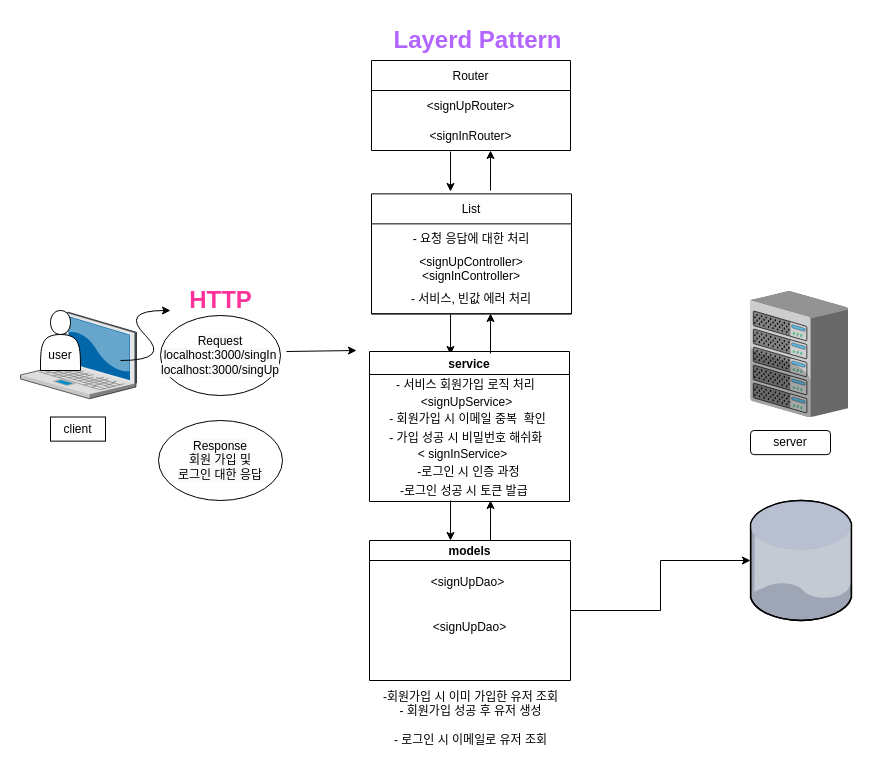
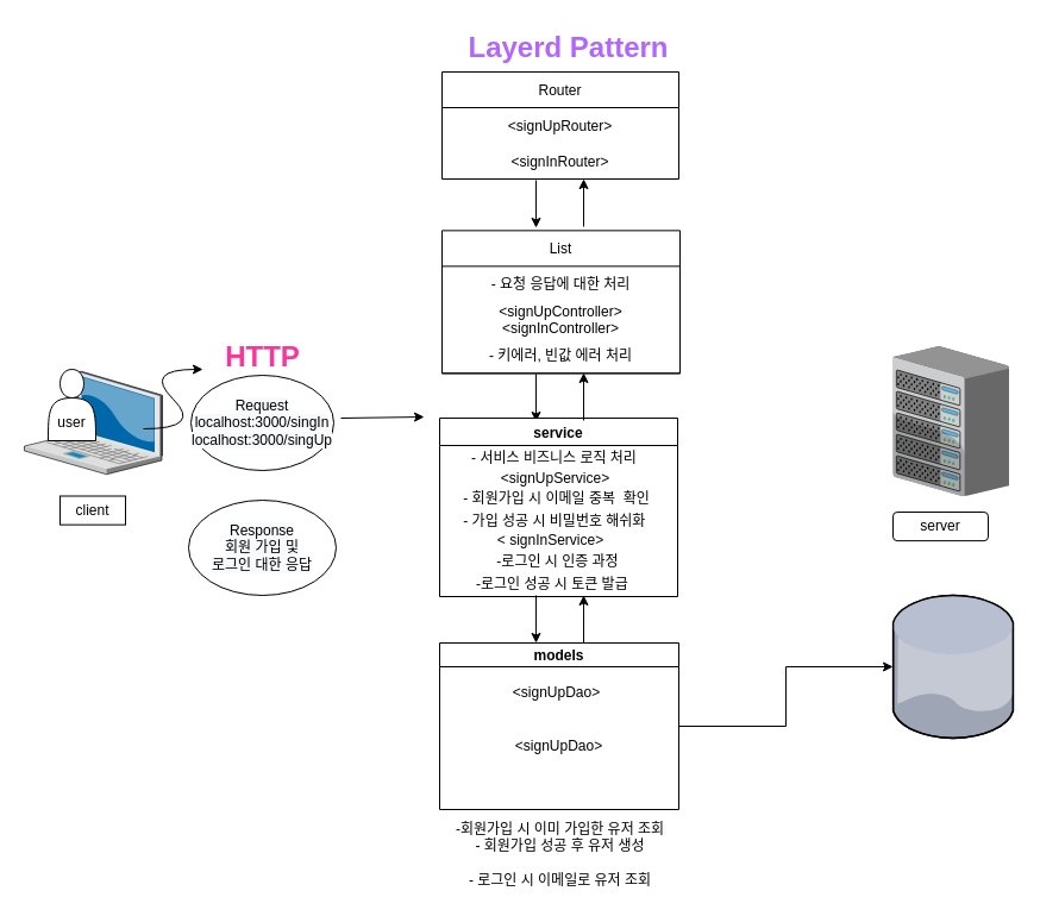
  <mxCell id="0" style=";html=1;" />
  <mxCell id="1" style=";html=1;" parent="0" />
  <mxCell id="2" value="" style="verticalLabelPosition=bottom;sketch=0;aspect=fixed;html=1;verticalAlign=top;strokeColor=none;align=center;outlineConnect=0;shape=mxgraph.citrix.laptop_2;" vertex="1" parent="1"><mxGeometry x="20" y="311.75" width="116" height="86.5" as="geometry" /></mxCell>
  <mxCell id="3" value="" style="endArrow=classic;rounded=0;fontColor=#D4E1F5;entryX=0.019;entryY=0.6;entryDx=0;entryDy=0;entryPerimeter=0;verticalAlign=bottom;" edge="1" parent="1"><mxGeometry width="50" height="50" relative="1" as="geometry"><mxPoint x="450.04" y="314" as="sourcePoint" /><mxPoint x="450" y="354" as="targetPoint" /><Array as="points"><mxPoint x="450" y="354" /></Array></mxGeometry></mxCell>
  <mxCell id="4" value="" style="shape=actor;whiteSpace=wrap;html=1;" vertex="1" parent="1"><mxGeometry x="40" y="310" width="40" height="60" as="geometry" /></mxCell>
  <mxCell id="5" value="" style="verticalLabelPosition=bottom;sketch=0;aspect=fixed;html=1;verticalAlign=top;strokeColor=none;align=center;outlineConnect=0;shape=mxgraph.citrix.chassis;" vertex="1" parent="1"><mxGeometry x="750" y="290.64" width="97.5" height="125.86" as="geometry" /></mxCell>
  <mxCell id="6" value="client" style="rounded=0;whiteSpace=wrap;html=1;" vertex="1" parent="1"><mxGeometry x="50" y="416.5" width="55" height="24.14" as="geometry" /></mxCell>
  <mxCell id="7" value="server" style="whiteSpace=wrap;html=1;rounded=1;" vertex="1" parent="1"><mxGeometry x="750" y="430" width="80" height="24.14" as="geometry" /></mxCell>
  <mxCell id="8" value="user" style="text;html=1;strokeColor=none;fillColor=none;align=center;verticalAlign=middle;whiteSpace=wrap;rounded=0;" vertex="1" parent="1"><mxGeometry x="30" y="340" width="60" height="30" as="geometry" /></mxCell>
  <mxCell id="9" value="&lt;span style=&quot;color: rgb(0 , 0 , 0) ; font-family: &amp;#34;helvetica&amp;#34; ; font-size: 12px ; font-style: normal ; font-weight: 400 ; letter-spacing: normal ; text-align: center ; text-indent: 0px ; text-transform: none ; word-spacing: 0px ; background-color: rgb(248 , 249 , 250) ; display: inline ; float: none&quot;&gt;Request&lt;br&gt;localhost:3000/singIn&lt;br&gt;localhost:3000/singUp&lt;br&gt;&lt;/span&gt;" style="ellipse;whiteSpace=wrap;html=1;" vertex="1" parent="1"><mxGeometry x="160" y="315" width="120" height="80" as="geometry" /></mxCell>
  <mxCell id="10" value="controller" style="swimlane;align=center;" vertex="1" parent="1"><mxGeometry x="371" y="196.75" width="200" height="116.62" as="geometry" /></mxCell>
  <mxCell id="11" value="List" style="swimlane;fontStyle=0;childLayout=stackLayout;horizontal=1;startSize=30;horizontalStack=0;resizeParent=1;resizeParentMax=0;resizeLast=0;collapsible=1;marginBottom=0;fontColor=#000000;align=center;" vertex="1" parent="10"><mxGeometry y="-3.38" width="200" height="120" as="geometry" /></mxCell>
  <mxCell id="12" value="- 요청 응답에 대한 처리" style="text;strokeColor=none;fillColor=none;align=center;verticalAlign=middle;spacingLeft=4;spacingRight=4;overflow=hidden;points=[[0,0.5],[1,0.5]];portConstraint=eastwest;rotatable=0;fontColor=#000000;" vertex="1" parent="11"><mxGeometry y="30" width="200" height="30" as="geometry" /></mxCell>
  <mxCell id="13" value="&lt;signUpController&gt;&#10;&lt;signInController&gt;" style="text;strokeColor=none;fillColor=none;align=center;verticalAlign=middle;spacingLeft=4;spacingRight=4;overflow=hidden;points=[[0,0.5],[1,0.5]];portConstraint=eastwest;rotatable=0;fontColor=#000000;" vertex="1" parent="11"><mxGeometry y="60" width="200" height="30" as="geometry" /></mxCell>
- <mxCell id="14" value="- 서비스, 빈값 에러 처리" style="text;strokeColor=none;fillColor=none;align=center;verticalAlign=middle;spacingLeft=4;spacingRight=4;overflow=hidden;points=[[0,0.5],[1,0.5]];portConstraint=eastwest;rotatable=0;fontColor=#000000;" vertex="1" parent="11"><mxGeometry y="90" width="200" height="30" as="geometry" /></mxCell>
+ <mxCell id="14" value="- 키에러, 빈값 에러 처리" style="text;strokeColor=none;fillColor=none;align=center;verticalAlign=middle;spacingLeft=4;spacingRight=4;overflow=hidden;points=[[0,0.5],[1,0.5]];portConstraint=eastwest;rotatable=0;fontColor=#000000;" vertex="1" parent="11"><mxGeometry y="90" width="200" height="30" as="geometry" /></mxCell>
  <mxCell id="15" value="service" style="swimlane;" vertex="1" parent="1"><mxGeometry x="369" y="351" width="200" height="150" as="geometry" /></mxCell>
- <mxCell id="16" value="- 서비스 회원가입 로직 처리" style="text;html=1;align=center;verticalAlign=middle;resizable=0;points=[];autosize=1;strokeColor=none;fillColor=none;" vertex="1" parent="15"><mxGeometry x="21" y="24" width="150" height="20" as="geometry" /></mxCell>
+ <mxCell id="16" value="- 서비스 비즈니스 로직 처리" style="text;html=1;align=center;verticalAlign=middle;resizable=0;points=[];autosize=1;strokeColor=none;fillColor=none;" vertex="1" parent="15"><mxGeometry x="21" y="24" width="150" height="20" as="geometry" /></mxCell>
  <mxCell id="17" value="- 회원가입 시 이메일 중복&amp;nbsp; 확인&lt;span style=&quot;color: rgba(0 , 0 , 0 , 0) ; font-family: monospace ; font-size: 0px&quot;&gt;%3CmxGraphModel%3E%3Croot%3E%3CmxCell%20id%3D%220%22%2F%3E%3CmxCell%20id%3D%221%22%20parent%3D%220%22%2F%3E%3CmxCell%20id%3D%222%22%20value%3D%22-%20%EC%9A%94%EC%B2%AD%20%EC%9D%91%EB%8B%B5%EC%97%90%20%EB%8C%80%ED%95%9C%20%EC%B2%98%EB%A6%AC%22%20style%3D%22text%3Bhtml%3D1%3Balign%3Dcenter%3BverticalAlign%3Dmiddle%3Bresizable%3D0%3Bpoints%3D%5B%5D%3Bautosize%3D1%3BstrokeColor%3Dnone%3BfillColor%3Dnone%3B%22%20vertex%3D%221%22%20parent%3D%221%22%3E%3CmxGeometry%20x%3D%22650%22%20y%3D%22580%22%20width%3D%22130%22%20height%3D%2220%22%20as%3D%22geometry%22%2F%3E%3C%2FmxCell%3E%3C%2Froot%3E%3C%2FmxGraphModel%3E&lt;/span&gt;" style="text;html=1;align=center;verticalAlign=middle;resizable=0;points=[];autosize=1;strokeColor=none;fillColor=none;" vertex="1" parent="15"><mxGeometry x="18" y="58" width="160" height="20" as="geometry" /></mxCell>
  <mxCell id="18" value="- 가입 성공 시 비밀번호 해쉬화&amp;nbsp;&lt;span style=&quot;color: rgba(0 , 0 , 0 , 0) ; font-family: monospace ; font-size: 0px&quot;&gt;%3CmxGraphModel%3E%3Croot%3E%3CmxCell%20id%3D%220%22%2F%3E%3CmxCell%20id%3D%221%22%20parent%3D%220%22%2F%3E%3CmxCell%20id%3D%222%22%20value%3D%22-%20%EC%9A%94%EC%B2%AD%20%EC%9D%91%EB%8B%B5%EC%97%90%20%EB%8C%80%ED%95%9C%20%EC%B2%98%EB%A6%AC%22%20style%3D%22text%3Bhtml%3D1%3Balign%3Dcenter%3BverticalAlign%3Dmiddle%3Bresizable%3D0%3Bpoints%3D%5B%5D%3Bautosize%3D1%3BstrokeColor%3Dnone%3BfillColor%3Dnone%3B%22%20vertex%3D%221%22%20parent%3D%221%22%3E%3CmxGeometry%20x%3D%22650%22%20y%3D%22580%22%20width%3D%22130%22%20height%3D%2220%22%20as%3D%22geometry%22%2F%3E%3C%2FmxCell%3E%3C%2Froot%3E%3C%2FmxGraphModel%3E&lt;/span&gt;" style="text;html=1;align=center;verticalAlign=middle;resizable=0;points=[];autosize=1;strokeColor=none;fillColor=none;" vertex="1" parent="15"><mxGeometry x="18" y="77" width="160" height="20" as="geometry" /></mxCell>
  <mxCell id="19" value="-로그인 시 인증 과정" style="text;html=1;align=center;verticalAlign=middle;resizable=0;points=[];autosize=1;strokeColor=none;fillColor=none;" vertex="1" parent="15"><mxGeometry x="44" y="111" width="110" height="20" as="geometry" /></mxCell>
  <mxCell id="20" value="&amp;nbsp; -로그인 성공 시 토큰 발급" style="text;html=1;align=center;verticalAlign=middle;resizable=0;points=[];autosize=1;strokeColor=none;fillColor=none;" vertex="1" parent="15"><mxGeometry x="21" y="130" width="140" height="20" as="geometry" /></mxCell>
  <mxCell id="21" value="&amp;lt;signUpService&amp;gt;" style="text;html=1;align=center;verticalAlign=middle;resizable=0;points=[];autosize=1;strokeColor=none;fillColor=none;" vertex="1" parent="15"><mxGeometry x="42" y="41" width="110" height="20" as="geometry" /></mxCell>
  <mxCell id="22" value="&amp;lt; signInService&amp;gt;&lt;span style=&quot;color: rgba(0 , 0 , 0 , 0) ; font-family: monospace ; font-size: 0px&quot;&gt;%3CmxGraphModel%3E%3Croot%3E%3CmxCell%20id%3D%220%22%2F%3E%3CmxCell%20id%3D%221%22%20parent%3D%220%22%2F%3E%3CmxCell%20id%3D%222%22%20value%3D%22-%20%EC%9A%94%EC%B2%AD%20%EC%9D%91%EB%8B%B5%EC%97%90%20%EB%8C%80%ED%95%9C%20%EC%B2%98%EB%A6%AC%22%20style%3D%22text%3Bhtml%3D1%3Balign%3Dcenter%3BverticalAlign%3Dmiddle%3Bresizable%3D0%3Bpoints%3D%5B%5D%3Bautosize%3D1%3BstrokeColor%3Dnone%3BfillColor%3Dnone%3B%22%20vertex%3D%221%22%20parent%3D%221%22%3E%3CmxGeometry%20x%3D%22650%22%20y%3D%22580%22%20width%3D%22130%22%20height%3D%2220%22%20as%3D%22geometry%22%2F%3E%3C%2FmxCell%3E%3C%2Froot%3E%3C%2FmxG&lt;/span&gt;" style="text;html=1;align=center;verticalAlign=middle;resizable=0;points=[];autosize=1;strokeColor=none;fillColor=none;" vertex="1" parent="15"><mxGeometry x="43" y="93" width="100" height="20" as="geometry" /></mxCell>
  <mxCell id="23" style="edgeStyle=orthogonalEdgeStyle;rounded=0;orthogonalLoop=1;jettySize=auto;html=0;fontColor=#D4E1F5;" edge="1" parent="1" source="24" target="33"><mxGeometry relative="1" as="geometry" /></mxCell>
  <mxCell id="24" value="models" style="swimlane;startSize=20;" vertex="1" parent="1"><mxGeometry x="369" y="540" width="201" height="140" as="geometry" /></mxCell>
  <mxCell id="25" value="-회원가입 시 이미 가입한 유저 조회&lt;br&gt;- 회원가입 성공 후 유저 생성&lt;br&gt;&lt;br&gt;- 로그인 시 이메일로 유저 조회" style="text;html=1;align=center;verticalAlign=middle;resizable=0;points=[];autosize=1;strokeColor=none;fillColor=none;" vertex="1" parent="24"><mxGeometry x="10.5" y="148" width="180" height="60" as="geometry" /></mxCell>
  <mxCell id="26" value="&amp;lt;signUpDao&amp;gt;" style="text;html=1;align=center;verticalAlign=middle;resizable=0;points=[];autosize=1;strokeColor=none;fillColor=none;" vertex="1" parent="24"><mxGeometry x="53" y="32" width="90" height="20" as="geometry" /></mxCell>
  <mxCell id="27" value="&amp;lt;signUpDao&amp;gt;" style="text;html=1;align=center;verticalAlign=middle;resizable=0;points=[];autosize=1;strokeColor=none;fillColor=none;" vertex="1" parent="24"><mxGeometry x="54.5" y="77" width="90" height="20" as="geometry" /></mxCell>
  <mxCell id="28" value="Router" style="swimlane;fontStyle=0;childLayout=stackLayout;horizontal=1;startSize=30;horizontalStack=0;resizeParent=1;resizeParentMax=0;resizeLast=0;collapsible=1;marginBottom=0;" vertex="1" parent="1"><mxGeometry x="371" y="60" width="199" height="90" as="geometry" /></mxCell>
  <mxCell id="29" value="&lt;signUpRouter&gt;" style="text;strokeColor=none;fillColor=none;align=center;verticalAlign=middle;spacingLeft=4;spacingRight=4;overflow=hidden;points=[[0,0.5],[1,0.5]];portConstraint=eastwest;rotatable=0;" vertex="1" parent="28"><mxGeometry y="30" width="199" height="30" as="geometry" /></mxCell>
  <mxCell id="30" value="&lt;signInRouter&gt;" style="text;strokeColor=none;fillColor=none;align=center;verticalAlign=middle;spacingLeft=4;spacingRight=4;overflow=hidden;points=[[0,0.5],[1,0.5]];portConstraint=eastwest;rotatable=0;" vertex="1" parent="28"><mxGeometry y="60" width="199" height="30" as="geometry" /></mxCell>
  <mxCell id="31" value="" style="curved=1;endArrow=classic;html=1;rounded=0;" edge="1" parent="1"><mxGeometry width="50" height="50" relative="1" as="geometry"><mxPoint x="120" y="360" as="sourcePoint" /><mxPoint x="170" y="310" as="targetPoint" /><Array as="points"><mxPoint x="170" y="360" /><mxPoint x="120" y="310" /></Array></mxGeometry></mxCell>
  <mxCell id="32" value="&lt;span style=&quot;color: rgb(0 , 0 , 0) ; font-family: &amp;#34;helvetica&amp;#34; ; font-size: 12px ; font-style: normal ; font-weight: 400 ; letter-spacing: normal ; text-align: center ; text-indent: 0px ; text-transform: none ; word-spacing: 0px ; background-color: rgb(248 , 249 , 250) ; display: inline ; float: none&quot;&gt;Response&lt;br&gt;회원 가입 및 &lt;br&gt;로그인 대한 응답&lt;br&gt;&lt;/span&gt;" style="ellipse;whiteSpace=wrap;html=1;" vertex="1" parent="1"><mxGeometry x="158" y="420" width="124" height="80" as="geometry" /></mxCell>
  <mxCell id="33" value="" style="verticalLabelPosition=bottom;sketch=0;aspect=fixed;html=1;verticalAlign=top;strokeColor=none;align=center;outlineConnect=0;shape=mxgraph.citrix.database;" vertex="1" parent="1"><mxGeometry x="750" y="500" width="102" height="120" as="geometry" /></mxCell>
  <mxCell id="34" value="" style="endArrow=classic;html=1;rounded=0;fontColor=#D4E1F5;entryX=0.019;entryY=0.6;entryDx=0;entryDy=0;entryPerimeter=0;" edge="1" parent="1"><mxGeometry width="50" height="50" relative="1" as="geometry"><mxPoint x="490" y="353" as="sourcePoint" /><mxPoint x="490.04" y="313" as="targetPoint" /><Array as="points"><mxPoint x="490" y="353" /></Array></mxGeometry></mxCell>
  <mxCell id="35" value="" style="endArrow=classic;html=1;rounded=0;fontColor=#D4E1F5;entryX=0.019;entryY=0.6;entryDx=0;entryDy=0;entryPerimeter=0;" edge="1" parent="1"><mxGeometry width="50" height="50" relative="1" as="geometry"><mxPoint x="490" y="540" as="sourcePoint" /><mxPoint x="490.04" y="500" as="targetPoint" /><Array as="points"><mxPoint x="490" y="540" /></Array></mxGeometry></mxCell>
  <mxCell id="36" value="" style="endArrow=classic;rounded=0;fontColor=#D4E1F5;entryX=0.019;entryY=0.6;entryDx=0;entryDy=0;entryPerimeter=0;verticalAlign=bottom;" edge="1" parent="1"><mxGeometry width="50" height="50" relative="1" as="geometry"><mxPoint x="450.04" y="500" as="sourcePoint" /><mxPoint x="450" y="540" as="targetPoint" /><Array as="points"><mxPoint x="450" y="540" /></Array></mxGeometry></mxCell>
  <mxCell id="37" value="&lt;font color=&quot;#ff3399&quot;&gt;HTTP&lt;/font&gt;" style="text;strokeColor=none;fillColor=none;html=1;fontSize=24;fontStyle=1;verticalAlign=middle;align=center;fontColor=#D4E1F5;" vertex="1" parent="1"><mxGeometry x="170" y="280" width="100" height="40" as="geometry" /></mxCell>
  <mxCell id="38" value="" style="endArrow=classic;html=1;rounded=0;fontColor=#FF3399;" edge="1" parent="1"><mxGeometry width="50" height="50" relative="1" as="geometry"><mxPoint x="286" y="351" as="sourcePoint" /><mxPoint x="356" y="350" as="targetPoint" /></mxGeometry></mxCell>
  <mxCell id="39" value="" style="endArrow=classic;html=1;rounded=0;fontColor=#D4E1F5;entryX=0.019;entryY=0.6;entryDx=0;entryDy=0;entryPerimeter=0;" edge="1" parent="1"><mxGeometry width="50" height="50" relative="1" as="geometry"><mxPoint x="490" y="190" as="sourcePoint" /><mxPoint x="490.04" y="150" as="targetPoint" /><Array as="points"><mxPoint x="490" y="190" /></Array></mxGeometry></mxCell>
  <mxCell id="40" value="" style="endArrow=classic;rounded=0;fontColor=#D4E1F5;entryX=0.019;entryY=0.6;entryDx=0;entryDy=0;entryPerimeter=0;verticalAlign=bottom;" edge="1" parent="1"><mxGeometry width="50" height="50" relative="1" as="geometry"><mxPoint x="450.04" y="151" as="sourcePoint" /><mxPoint x="450" y="191" as="targetPoint" /><Array as="points"><mxPoint x="450" y="191" /></Array></mxGeometry></mxCell>
  <mxCell id="41" value="&lt;font color=&quot;#b266ff&quot;&gt;Layerd Pattern&lt;/font&gt;" style="text;strokeColor=none;fillColor=none;html=1;fontSize=24;fontStyle=1;verticalAlign=middle;align=center;fontColor=#000000;" vertex="1" parent="1"><mxGeometry x="427" y="20" width="100" height="40" as="geometry" /></mxCell>
